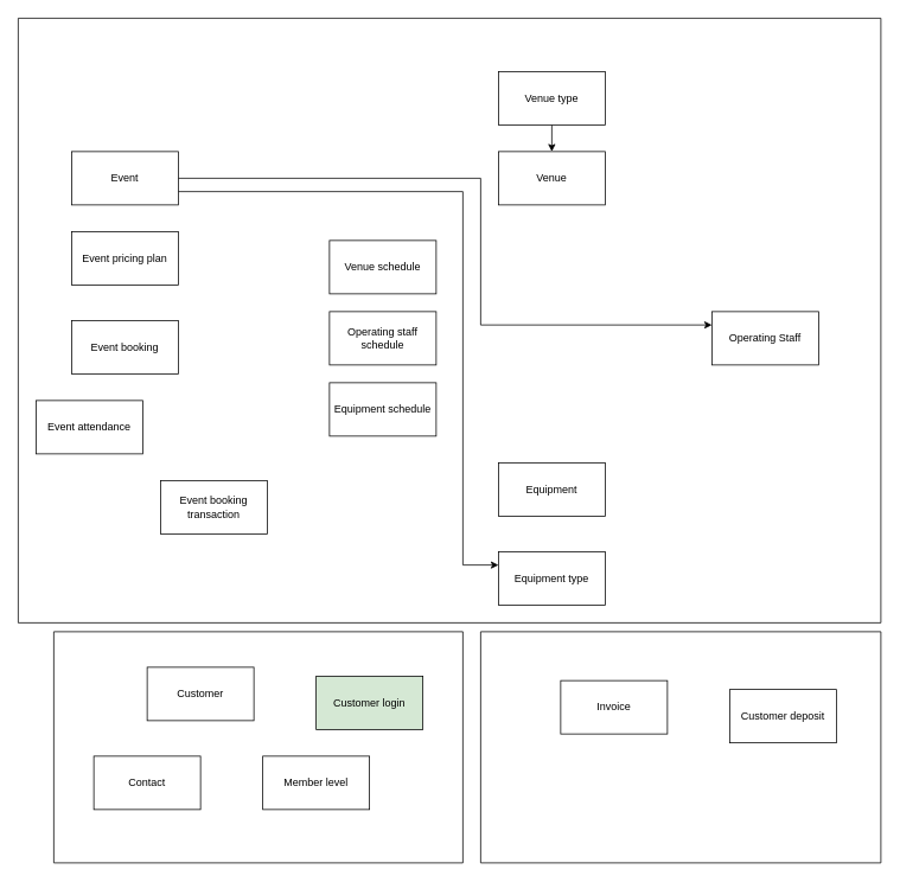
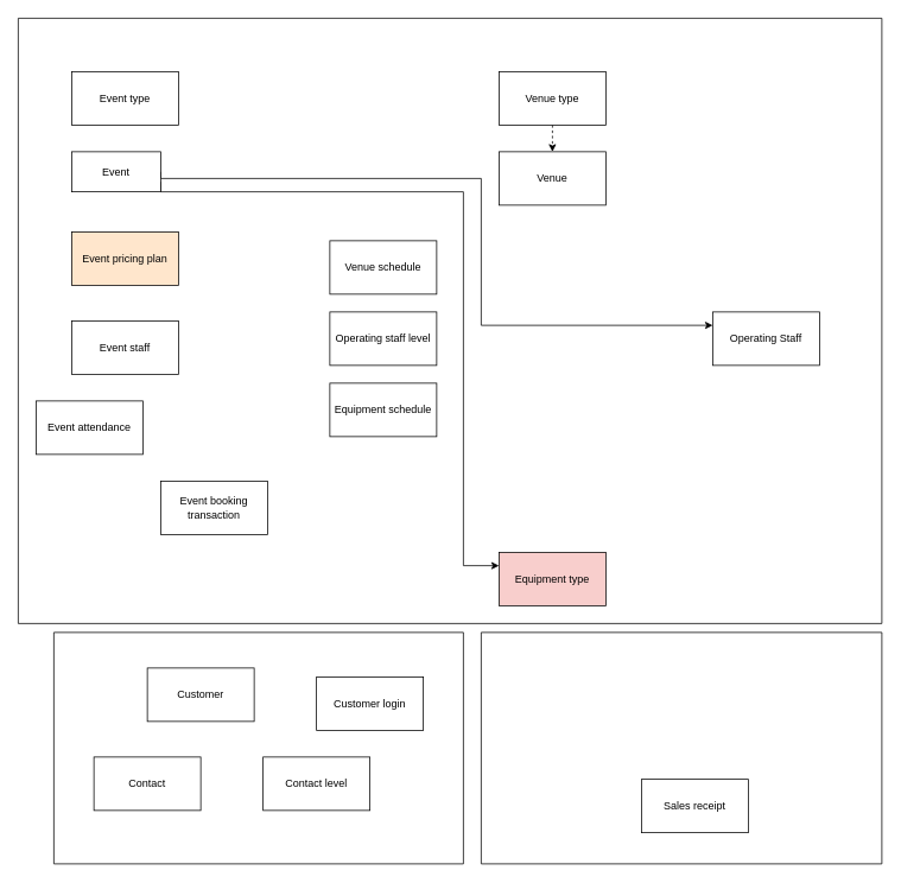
  <mxCell id="0" />
  <mxCell id="1" parent="0" />
  <mxCell id="2" value="Venue" style="rounded=0;whiteSpace=wrap;html=1;" vertex="1" parent="1"><mxGeometry x="560" y="170" width="120" height="60" as="geometry" /></mxCell>
  <mxCell id="3" value="Operating Staff" style="rounded=0;whiteSpace=wrap;html=1;" vertex="1" parent="1"><mxGeometry x="800" y="350" width="120" height="60" as="geometry" /></mxCell>
- <mxCell id="4" style="edgeStyle=orthogonalEdgeStyle;rounded=0;orthogonalLoop=1;jettySize=auto;html=1;exitX=0.5;exitY=1;exitDx=0;exitDy=0;entryX=0.5;entryY=0;entryDx=0;entryDy=0;" edge="1" parent="1" source="5" target="2"><mxGeometry relative="1" as="geometry" /></mxCell>
+ <mxCell id="4" style="edgeStyle=orthogonalEdgeStyle;rounded=0;orthogonalLoop=1;jettySize=auto;html=1;exitX=0.5;exitY=1;exitDx=0;exitDy=0;entryX=0.5;entryY=0;entryDx=0;entryDy=0;dashed=1;" edge="1" parent="1" source="5" target="2"><mxGeometry relative="1" as="geometry" /></mxCell>
  <mxCell id="5" value="Venue type" style="rounded=0;whiteSpace=wrap;html=1;" vertex="1" parent="1"><mxGeometry x="560" y="80" width="120" height="60" as="geometry" /></mxCell>
  <mxCell id="6" value="Venue schedule" style="rounded=0;whiteSpace=wrap;html=1;" vertex="1" parent="1"><mxGeometry x="370" y="270" width="120" height="60" as="geometry" /></mxCell>
- <mxCell id="7" value="Operating staff schedule" style="rounded=0;whiteSpace=wrap;html=1;" vertex="1" parent="1"><mxGeometry x="370" y="350" width="120" height="60" as="geometry" /></mxCell>
- <mxCell id="8" value="Equipment" style="rounded=0;whiteSpace=wrap;html=1;" vertex="1" parent="1"><mxGeometry x="560" y="520" width="120" height="60" as="geometry" /></mxCell>
+ <mxCell id="7" value="Operating staff level" style="rounded=0;whiteSpace=wrap;html=1;" vertex="1" parent="1"><mxGeometry x="370" y="350" width="120" height="60" as="geometry" /></mxCell>
  <mxCell id="9" value="Equipment schedule" style="rounded=0;whiteSpace=wrap;html=1;" vertex="1" parent="1"><mxGeometry x="370" y="430" width="120" height="60" as="geometry" /></mxCell>
- <mxCell id="10" value="Equipment type" style="rounded=0;whiteSpace=wrap;html=1;" vertex="1" parent="1"><mxGeometry x="560" y="620" width="120" height="60" as="geometry" /></mxCell>
+ <mxCell id="10" value="Equipment type" style="rounded=0;whiteSpace=wrap;html=1;fillColor=#f8cecc;" vertex="1" parent="1"><mxGeometry x="560" y="620" width="120" height="60" as="geometry" /></mxCell>
  <mxCell id="11" style="edgeStyle=orthogonalEdgeStyle;rounded=0;orthogonalLoop=1;jettySize=auto;html=1;exitX=1;exitY=0.5;exitDx=0;exitDy=0;entryX=0;entryY=0.25;entryDx=0;entryDy=0;" edge="1" parent="1" source="13" target="3"><mxGeometry relative="1" as="geometry"><Array as="points"><mxPoint x="540" y="200" /><mxPoint x="540" y="365" /></Array></mxGeometry></mxCell>
  <mxCell id="12" style="edgeStyle=orthogonalEdgeStyle;rounded=0;orthogonalLoop=1;jettySize=auto;html=1;exitX=1;exitY=0.75;exitDx=0;exitDy=0;entryX=0;entryY=0.25;entryDx=0;entryDy=0;" edge="1" parent="1" source="13" target="10"><mxGeometry relative="1" as="geometry"><Array as="points"><mxPoint x="520" y="215" /><mxPoint x="520" y="635" /></Array></mxGeometry></mxCell>
- <mxCell id="13" value="Event" style="rounded=0;whiteSpace=wrap;html=1;" vertex="1" parent="1"><mxGeometry x="80" y="170" width="120" height="60" as="geometry" /></mxCell>
- <mxCell id="15" value="Event pricing plan" style="rounded=0;whiteSpace=wrap;html=1;" vertex="1" parent="1"><mxGeometry x="80" y="260" width="120" height="60" as="geometry" /></mxCell>
- <mxCell id="16" value="Event booking" style="rounded=0;whiteSpace=wrap;html=1;" vertex="1" parent="1"><mxGeometry x="80" y="360" width="120" height="60" as="geometry" /></mxCell>
+ <mxCell id="13" value="Event" style="rounded=0;whiteSpace=wrap;html=1;" vertex="1" parent="1"><mxGeometry x="80" y="170" width="100" height="45" as="geometry" /></mxCell>
+ <mxCell id="14" value="Event type" style="rounded=0;whiteSpace=wrap;html=1;" vertex="1" parent="1"><mxGeometry x="80" y="80" width="120" height="60" as="geometry" /></mxCell>
+ <mxCell id="15" value="Event pricing plan" style="rounded=0;whiteSpace=wrap;html=1;fillColor=#ffe6cc;" vertex="1" parent="1"><mxGeometry x="80" y="260" width="120" height="60" as="geometry" /></mxCell>
+ <mxCell id="16" value="Event staff" style="rounded=0;whiteSpace=wrap;html=1;" vertex="1" parent="1"><mxGeometry x="80" y="360" width="120" height="60" as="geometry" /></mxCell>
  <mxCell id="17" value="Event booking transaction" style="rounded=0;whiteSpace=wrap;html=1;" vertex="1" parent="1"><mxGeometry x="180" y="540" width="120" height="60" as="geometry" /></mxCell>
  <mxCell id="18" value="" style="swimlane;startSize=0;" vertex="1" parent="1"><mxGeometry x="20" y="20" width="970" height="680" as="geometry" /></mxCell>
  <mxCell id="19" value="Event attendance" style="rounded=0;whiteSpace=wrap;html=1;" vertex="1" parent="18"><mxGeometry x="20" y="430" width="120" height="60" as="geometry" /></mxCell>
  <mxCell id="20" value="" style="swimlane;startSize=0;" vertex="1" parent="1"><mxGeometry x="60" y="710" width="460" height="260" as="geometry" /></mxCell>
  <mxCell id="21" value="Customer" style="rounded=0;whiteSpace=wrap;html=1;" vertex="1" parent="20"><mxGeometry x="105" y="40" width="120" height="60" as="geometry" /></mxCell>
- <mxCell id="22" value="Member level" style="rounded=0;whiteSpace=wrap;html=1;" vertex="1" parent="20"><mxGeometry x="235" y="140" width="120" height="60" as="geometry" /></mxCell>
+ <mxCell id="22" value="Contact level" style="rounded=0;whiteSpace=wrap;html=1;" vertex="1" parent="20"><mxGeometry x="235" y="140" width="120" height="60" as="geometry" /></mxCell>
  <mxCell id="23" value="Contact" style="rounded=0;whiteSpace=wrap;html=1;" vertex="1" parent="20"><mxGeometry x="45" y="140" width="120" height="60" as="geometry" /></mxCell>
- <mxCell id="24" value="Customer login" style="rounded=0;whiteSpace=wrap;html=1;fillColor=#d5e8d4;" vertex="1" parent="20"><mxGeometry x="295" y="50" width="120" height="60" as="geometry" /></mxCell>
+ <mxCell id="24" value="Customer login" style="rounded=0;whiteSpace=wrap;html=1;" vertex="1" parent="20"><mxGeometry x="295" y="50" width="120" height="60" as="geometry" /></mxCell>
  <mxCell id="25" value="" style="swimlane;startSize=0;" vertex="1" parent="1"><mxGeometry x="540" y="710" width="450" height="260" as="geometry" /></mxCell>
- <mxCell id="26" value="Invoice" style="rounded=0;whiteSpace=wrap;html=1;" vertex="1" parent="25"><mxGeometry x="90" y="55" width="120" height="60" as="geometry" /></mxCell>
- <mxCell id="27" value="Customer deposit" style="rounded=0;whiteSpace=wrap;html=1;" vertex="1" parent="25"><mxGeometry x="280" y="65" width="120" height="60" as="geometry" /></mxCell>
+ <mxCell id="28" value="Sales receipt" style="rounded=0;whiteSpace=wrap;html=1;" vertex="1" parent="25"><mxGeometry x="180" y="165" width="120" height="60" as="geometry" /></mxCell>
